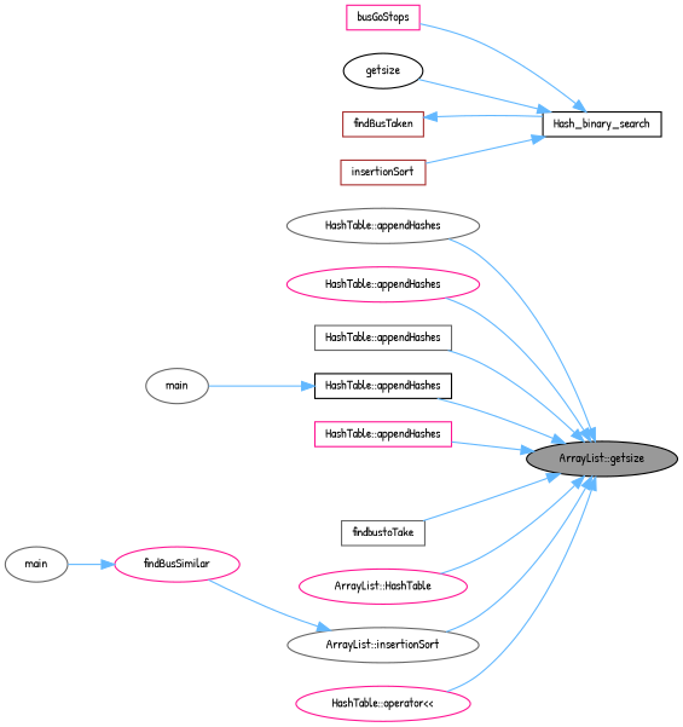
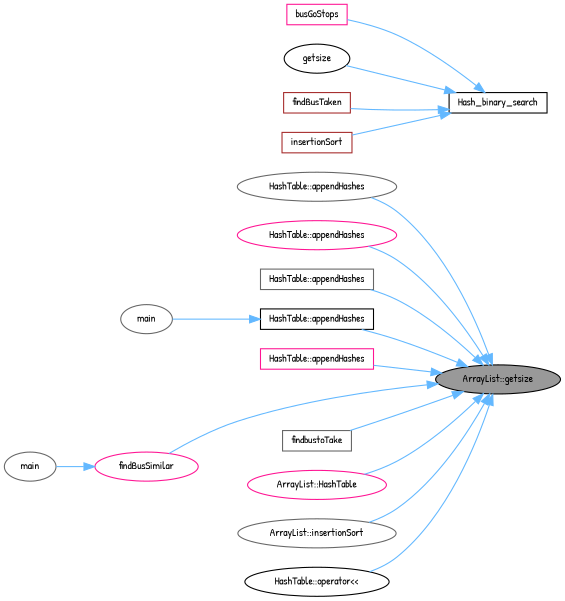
  digraph {
    fontname="Patrick Hand"
    rankdir=RL
    node [color=gray40 fillcolor=white fontname="Patrick Hand" fontsize=10 shape=ellipse style=filled]
    edge [color=steelblue1 dir=back fontname="Patrick Hand" fontsize=10 labelfontname=Helvetica labelfontsize=10 style=solid]
    n1 [color=black fillcolor=grey60 fontcolor=black height=0.2 label="ArrayList::getsize" width=0.4]
    n2 [height=0.2 label="HashTable::appendHashes" width=0.4]
    n3 [color=deeppink height=0.2 label="HashTable::appendHashes" width=0.4]
    n4 [height=0.2 label="HashTable::appendHashes" shape=box width=0.4]
    n5 [color=black height=0.2 label="HashTable::appendHashes" shape=box width=0.4]
    n6 [color=deeppink height=0.2 label="HashTable::appendHashes" shape=box width=0.4]
    n7 [color=deeppink height=0.2 label=findBusSimilar width=0.4]
    n8 [height=0.2 label=findbustoTake shape=box width=0.4]
    n9 [color=deeppink height=0.2 label="ArrayList::HashTable" width=0.4]
    n10 [height=0.2 label="ArrayList::insertionSort" width=0.4]
-   n11 [color=deeppink height=0.2 label="HashTable::operator\<\<" width=0.4]
+   n11 [color=black height=0.2 label="HashTable::operator\<\<" width=0.4]
    n12 [height=0.2 label=main width=0.4]
    n13 [height=0.2 label=main width=0.4]
    n14 [color=black height=0.2 label=Hash_binary_search shape=box width=0.4]
    n15 [color=deeppink height=0.2 label=busGoStops shape=box width=0.4]
    n16 [color=black height=0.2 label=getsize width=0.4]
    n17 [color=brown height=0.2 label=findBusTaken shape=box width=0.4]
    n18 [color=brown height=0.2 label=insertionSort shape=box width=0.4]
    n1 -> n2
    n1 -> n3
    n1 -> n4
    n1 -> n5
    n1 -> n6
-   n10 -> n7
+   n1 -> n7
    n1 -> n8
    n1 -> n9
    n1 -> n10
    n1 -> n11
    n5 -> n12
    n7 -> n13
    n14 -> n15
    n14 -> n16
-   n17 -> n14
+   n14 -> n17
    n14 -> n18
  }
